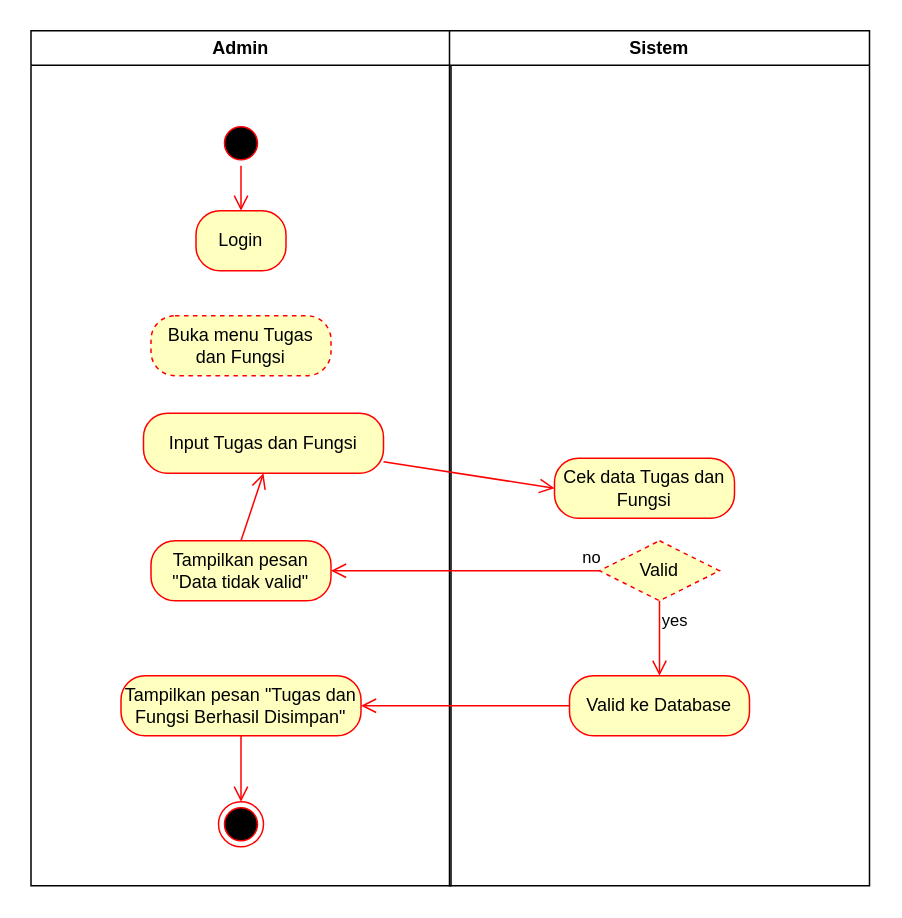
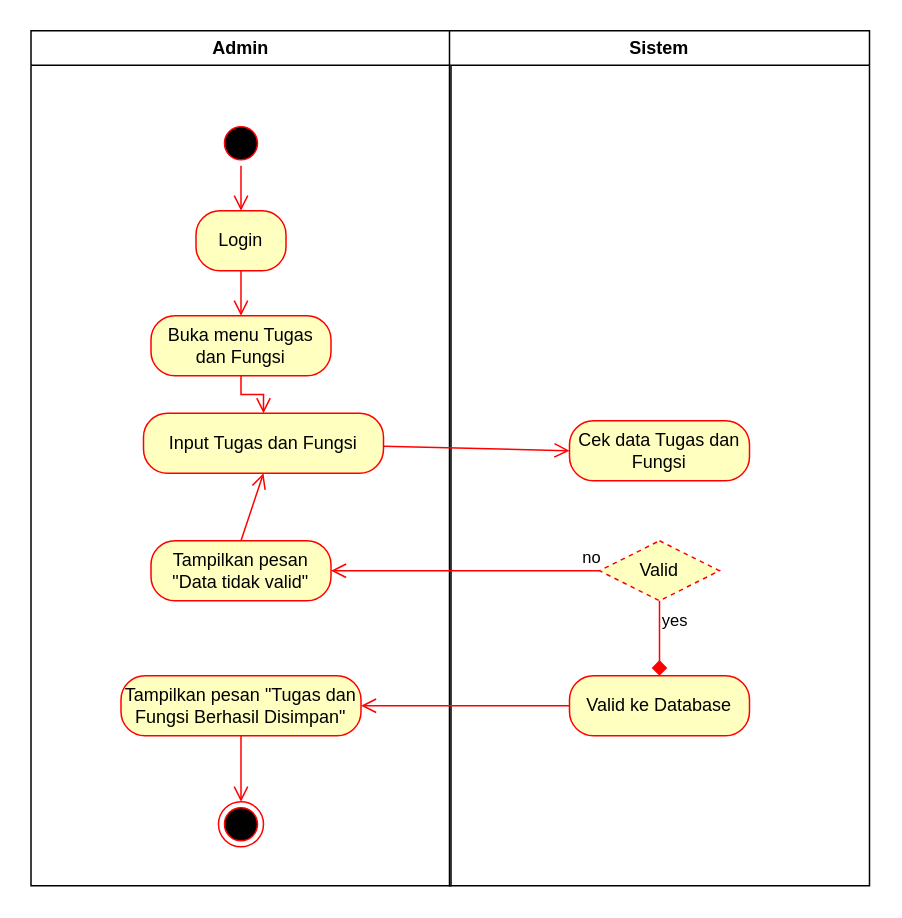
  <mxCell id="0" />
  <mxCell id="1" parent="0" />
  <mxCell id="2" value="Admin" style="swimlane;whiteSpace=wrap" parent="1" vertex="1"><mxGeometry x="20" y="20" width="280" height="570" as="geometry" /></mxCell>
  <mxCell id="3" value="" style="ellipse;html=1;shape=startState;fillColor=#000000;strokeColor=#ff0000;" parent="2" vertex="1"><mxGeometry x="125" y="60" width="30" height="30" as="geometry" /></mxCell>
  <mxCell id="4" value="" style="html=1;verticalAlign=bottom;endArrow=open;endSize=8;strokeColor=#ff0000;rounded=0;entryX=0.5;entryY=0;entryDx=0;entryDy=0;" parent="2" source="3" target="5" edge="1"><mxGeometry relative="1" as="geometry"><mxPoint x="140" y="150" as="targetPoint" /></mxGeometry></mxCell>
  <mxCell id="5" value="Login" style="rounded=1;whiteSpace=wrap;html=1;arcSize=40;fontColor=#000000;fillColor=#ffffc0;strokeColor=#ff0000;" parent="2" vertex="1"><mxGeometry x="110" y="120" width="60" height="40" as="geometry" /></mxCell>
- <mxCell id="6" value="Buka menu Tugas dan Fungsi" style="rounded=1;whiteSpace=wrap;html=1;arcSize=40;fontColor=#000000;fillColor=#ffffc0;strokeColor=#ff0000;dashed=1;" parent="2" vertex="1"><mxGeometry x="80" y="190" width="120" height="40" as="geometry" /></mxCell>
+ <mxCell id="6" value="Buka menu Tugas dan Fungsi" style="rounded=1;whiteSpace=wrap;html=1;arcSize=40;fontColor=#000000;fillColor=#ffffc0;strokeColor=#ff0000;" parent="2" vertex="1"><mxGeometry x="80" y="190" width="120" height="40" as="geometry" /></mxCell>
+ <mxCell id="7" value="" style="edgeStyle=orthogonalEdgeStyle;html=1;verticalAlign=bottom;endArrow=open;endSize=8;strokeColor=#ff0000;rounded=0;entryX=0.5;entryY=0;entryDx=0;entryDy=0;" parent="2" source="6" target="9" edge="1"><mxGeometry relative="1" as="geometry"><mxPoint x="140" y="340" as="targetPoint" /></mxGeometry></mxCell>
+ <mxCell id="8" value="" style="html=1;verticalAlign=bottom;endArrow=open;endSize=8;strokeColor=#ff0000;rounded=0;exitX=0.5;exitY=1;exitDx=0;exitDy=0;entryX=0.5;entryY=0;entryDx=0;entryDy=0;" parent="2" source="5" target="6" edge="1"><mxGeometry relative="1" as="geometry"><mxPoint x="340" y="170" as="targetPoint" /></mxGeometry></mxCell>
  <mxCell id="9" value="Input Tugas dan Fungsi" style="rounded=1;whiteSpace=wrap;html=1;arcSize=40;fontColor=#000000;fillColor=#ffffc0;strokeColor=#ff0000;" parent="2" vertex="1"><mxGeometry x="75" y="255" width="160" height="40" as="geometry" /></mxCell>
  <mxCell id="10" value="Tampilkan pesan &quot;Data tidak valid&quot;" style="rounded=1;whiteSpace=wrap;html=1;arcSize=40;fontColor=#000000;fillColor=#ffffc0;strokeColor=#ff0000;" parent="2" vertex="1"><mxGeometry x="80" y="340" width="120" height="40" as="geometry" /></mxCell>
  <mxCell id="11" value="" style="html=1;verticalAlign=bottom;endArrow=open;endSize=8;strokeColor=#ff0000;rounded=0;exitX=0.5;exitY=0;exitDx=0;exitDy=0;entryX=0.5;entryY=1;entryDx=0;entryDy=0;" parent="2" source="10" target="9" edge="1"><mxGeometry relative="1" as="geometry"><mxPoint x="140" y="450" as="targetPoint" /></mxGeometry></mxCell>
  <mxCell id="12" value="Tampilkan pesan &quot;Tugas dan Fungsi Berhasil Disimpan&lt;span style=&quot;background-color: transparent; color: light-dark(rgb(0, 0, 0), rgb(237, 237, 237));&quot;&gt;&quot;&lt;/span&gt;" style="rounded=1;whiteSpace=wrap;html=1;arcSize=40;fontColor=#000000;fillColor=#ffffc0;strokeColor=#ff0000;" parent="2" vertex="1"><mxGeometry x="60" y="430" width="160" height="40" as="geometry" /></mxCell>
  <mxCell id="13" value="" style="html=1;verticalAlign=bottom;endArrow=open;endSize=8;strokeColor=#ff0000;rounded=0;entryX=0.5;entryY=0;entryDx=0;entryDy=0;" parent="2" source="12" target="14" edge="1"><mxGeometry relative="1" as="geometry"><mxPoint x="140" y="530" as="targetPoint" /></mxGeometry></mxCell>
  <mxCell id="14" value="" style="ellipse;html=1;shape=endState;fillColor=#000000;strokeColor=#ff0000;" parent="2" vertex="1"><mxGeometry x="125" y="514" width="30" height="30" as="geometry" /></mxCell>
  <mxCell id="15" value="Sistem" style="swimlane;whiteSpace=wrap" parent="1" vertex="1"><mxGeometry x="299" y="20" width="280" height="570" as="geometry" /></mxCell>
- <mxCell id="16" value="Cek data Tugas dan Fungsi" style="rounded=1;whiteSpace=wrap;html=1;arcSize=40;fontColor=#000000;fillColor=#ffffc0;strokeColor=#ff0000;" parent="15" vertex="1"><mxGeometry x="70" y="285" width="120" height="40" as="geometry" /></mxCell>
+ <mxCell id="16" value="Cek data Tugas dan Fungsi" style="rounded=1;whiteSpace=wrap;html=1;arcSize=40;fontColor=#000000;fillColor=#ffffc0;strokeColor=#ff0000;" parent="15" vertex="1"><mxGeometry x="80" y="260" width="120" height="40" as="geometry" /></mxCell>
  <mxCell id="17" value="Valid" style="rhombus;whiteSpace=wrap;html=1;fontColor=#000000;fillColor=#ffffc0;strokeColor=#ff0000;dashed=1;" parent="15" vertex="1"><mxGeometry x="100" y="340" width="80" height="40" as="geometry" /></mxCell>
- <mxCell id="18" value="yes" style="edgeStyle=orthogonalEdgeStyle;html=1;align=left;verticalAlign=top;endArrow=open;endSize=8;strokeColor=#ff0000;rounded=0;entryX=0.5;entryY=0;entryDx=0;entryDy=0;" parent="15" source="17" target="19" edge="1"><mxGeometry x="-1" relative="1" as="geometry"><mxPoint x="140" y="430" as="targetPoint" /></mxGeometry></mxCell>
+ <mxCell id="18" value="yes" style="edgeStyle=orthogonalEdgeStyle;html=1;align=left;verticalAlign=top;endArrow=diamond;endSize=8;strokeColor=#ff0000;rounded=0;entryX=0.5;entryY=0;entryDx=0;entryDy=0;" parent="15" source="17" target="19" edge="1"><mxGeometry x="-1" relative="1" as="geometry"><mxPoint x="140" y="430" as="targetPoint" /></mxGeometry></mxCell>
  <mxCell id="19" value="Valid ke Database" style="rounded=1;whiteSpace=wrap;html=1;arcSize=40;fontColor=#000000;fillColor=#ffffc0;strokeColor=#ff0000;" parent="15" vertex="1"><mxGeometry x="80" y="430" width="120" height="40" as="geometry" /></mxCell>
  <mxCell id="20" value="" style="html=1;verticalAlign=bottom;endArrow=open;endSize=8;strokeColor=#ff0000;rounded=0;entryX=0;entryY=0.5;entryDx=0;entryDy=0;" parent="1" source="9" target="16" edge="1"><mxGeometry relative="1" as="geometry"><mxPoint x="156" y="480" as="targetPoint" /></mxGeometry></mxCell>
  <mxCell id="21" value="no" style="edgeStyle=orthogonalEdgeStyle;html=1;align=left;verticalAlign=bottom;endArrow=open;endSize=8;strokeColor=#ff0000;rounded=0;exitX=0;exitY=0.5;exitDx=0;exitDy=0;entryX=1;entryY=0.5;entryDx=0;entryDy=0;" parent="1" source="17" target="10" edge="1"><mxGeometry x="-0.855" relative="1" as="geometry"><mxPoint x="216" y="390" as="targetPoint" /><mxPoint as="offset" /></mxGeometry></mxCell>
  <mxCell id="22" value="" style="edgeStyle=orthogonalEdgeStyle;html=1;verticalAlign=bottom;endArrow=open;endSize=8;strokeColor=#ff0000;rounded=0;entryX=1;entryY=0.5;entryDx=0;entryDy=0;" parent="1" source="19" target="12" edge="1"><mxGeometry relative="1" as="geometry"><mxPoint x="439" y="550" as="targetPoint" /></mxGeometry></mxCell>
